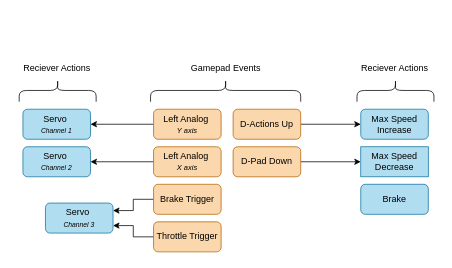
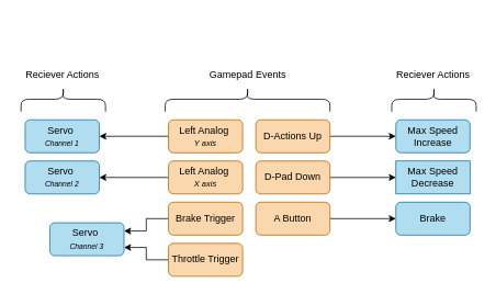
  <mxCell id="0" />
  <mxCell id="1" parent="0" />
  <mxCell id="2" value="Servo&amp;nbsp;&lt;div&gt;&lt;font size=&quot;1&quot; style=&quot;&quot;&gt;&lt;i style=&quot;font-size: 9px;&quot;&gt;Channel 1&lt;/i&gt;&lt;/font&gt;&lt;/div&gt;" style="rounded=1;whiteSpace=wrap;html=1;fillColor=#b1ddf0;strokeColor=#10739e;" vertex="1" parent="1"><mxGeometry x="30" y="145" width="90" height="40" as="geometry" /></mxCell>
  <mxCell id="3" value="Servo&amp;nbsp;&lt;div&gt;&lt;font size=&quot;1&quot; style=&quot;&quot;&gt;&lt;i style=&quot;font-size: 9px;&quot;&gt;Channel 2&lt;/i&gt;&lt;/font&gt;&lt;/div&gt;" style="rounded=1;whiteSpace=wrap;html=1;fillColor=#b1ddf0;strokeColor=#10739e;" vertex="1" parent="1"><mxGeometry x="30" y="195" width="90" height="40" as="geometry" /></mxCell>
  <mxCell id="4" value="Servo&amp;nbsp;&lt;div&gt;&lt;font size=&quot;1&quot; style=&quot;&quot;&gt;&lt;i style=&quot;font-size: 9px;&quot;&gt;Channel 3&lt;/i&gt;&lt;/font&gt;&lt;/div&gt;" style="rounded=1;whiteSpace=wrap;html=1;fillColor=#b1ddf0;strokeColor=#10739e;" vertex="1" parent="1"><mxGeometry x="60" y="270" width="90" height="40" as="geometry" /></mxCell>
  <mxCell id="5" style="edgeStyle=orthogonalEdgeStyle;rounded=0;orthogonalLoop=1;jettySize=auto;html=1;exitX=0;exitY=0.5;exitDx=0;exitDy=0;entryX=1;entryY=0.5;entryDx=0;entryDy=0;" edge="1" parent="1" source="6" target="2"><mxGeometry relative="1" as="geometry" /></mxCell>
  <mxCell id="6" value="Left Analog&amp;nbsp;&lt;div&gt;&lt;font size=&quot;1&quot;&gt;&lt;i&gt;Y axis&lt;/i&gt;&lt;/font&gt;&lt;/div&gt;" style="rounded=1;whiteSpace=wrap;html=1;fillColor=#fad7ac;strokeColor=#b46504;" vertex="1" parent="1"><mxGeometry x="204" y="145" width="90" height="40" as="geometry" /></mxCell>
  <mxCell id="7" style="edgeStyle=orthogonalEdgeStyle;rounded=0;orthogonalLoop=1;jettySize=auto;html=1;exitX=0;exitY=0.5;exitDx=0;exitDy=0;entryX=1;entryY=0.5;entryDx=0;entryDy=0;" edge="1" parent="1" source="8" target="3"><mxGeometry relative="1" as="geometry" /></mxCell>
  <mxCell id="8" value="Left Analog&amp;nbsp;&lt;div&gt;&lt;font size=&quot;1&quot;&gt;&lt;i&gt;X axis&lt;/i&gt;&lt;/font&gt;&lt;/div&gt;" style="rounded=1;whiteSpace=wrap;html=1;fillColor=#fad7ac;strokeColor=#b46504;" vertex="1" parent="1"><mxGeometry x="204" y="195" width="90" height="40" as="geometry" /></mxCell>
  <mxCell id="9" style="edgeStyle=orthogonalEdgeStyle;rounded=0;orthogonalLoop=1;jettySize=auto;html=1;exitX=0;exitY=0.5;exitDx=0;exitDy=0;entryX=1;entryY=0.25;entryDx=0;entryDy=0;" edge="1" parent="1" source="10" target="4"><mxGeometry relative="1" as="geometry" /></mxCell>
  <mxCell id="10" value="Brake Trigger" style="rounded=1;whiteSpace=wrap;html=1;fillColor=#fad7ac;strokeColor=#b46504;" vertex="1" parent="1"><mxGeometry x="204" y="245" width="90" height="40" as="geometry" /></mxCell>
  <mxCell id="11" style="edgeStyle=orthogonalEdgeStyle;rounded=0;orthogonalLoop=1;jettySize=auto;html=1;exitX=0;exitY=0.5;exitDx=0;exitDy=0;entryX=1;entryY=0.75;entryDx=0;entryDy=0;" edge="1" parent="1" source="12" target="4"><mxGeometry relative="1" as="geometry" /></mxCell>
  <mxCell id="12" value="Throttle Trigger" style="rounded=1;whiteSpace=wrap;html=1;fillColor=#fad7ac;strokeColor=#b46504;" vertex="1" parent="1"><mxGeometry x="204" y="295" width="90" height="40" as="geometry" /></mxCell>
  <mxCell id="13" style="edgeStyle=orthogonalEdgeStyle;rounded=0;orthogonalLoop=1;jettySize=auto;html=1;exitX=1;exitY=0.5;exitDx=0;exitDy=0;entryX=0;entryY=0.5;entryDx=0;entryDy=0;" edge="1" parent="1" source="14" target="19"><mxGeometry relative="1" as="geometry" /></mxCell>
  <mxCell id="14" value="D-Actions Up" style="rounded=1;whiteSpace=wrap;html=1;fillColor=#fad7ac;strokeColor=#b46504;" vertex="1" parent="1"><mxGeometry x="310" y="145" width="90" height="40" as="geometry" /></mxCell>
  <mxCell id="15" style="edgeStyle=orthogonalEdgeStyle;rounded=0;orthogonalLoop=1;jettySize=auto;html=1;exitX=1;exitY=0.5;exitDx=0;exitDy=0;entryX=0;entryY=0.5;entryDx=0;entryDy=0;" edge="1" parent="1" source="16" target="20"><mxGeometry relative="1" as="geometry" /></mxCell>
  <mxCell id="16" value="D-Pad Down" style="rounded=1;whiteSpace=wrap;html=1;fillColor=#fad7ac;strokeColor=#b46504;" vertex="1" parent="1"><mxGeometry x="310" y="195" width="90" height="40" as="geometry" /></mxCell>
+ <mxCell id="17" style="edgeStyle=orthogonalEdgeStyle;rounded=0;orthogonalLoop=1;jettySize=auto;html=1;exitX=1;exitY=0.5;exitDx=0;exitDy=0;entryX=0;entryY=0.5;entryDx=0;entryDy=0;" edge="1" parent="1" source="18" target="21"><mxGeometry relative="1" as="geometry" /></mxCell>
+ <mxCell id="18" value="A Button" style="rounded=1;whiteSpace=wrap;html=1;fillColor=#fad7ac;strokeColor=#b46504;" vertex="1" parent="1"><mxGeometry x="310" y="245" width="90" height="40" as="geometry" /></mxCell>
  <mxCell id="19" value="Max Speed Increase" style="rounded=1;whiteSpace=wrap;html=1;fillColor=#b1ddf0;strokeColor=#10739e;" vertex="1" parent="1"><mxGeometry x="480" y="145" width="90" height="40" as="geometry" /></mxCell>
  <mxCell id="20" value="Max Speed Decrease" style="whiteSpace=wrap;html=1;fillColor=#b1ddf0;strokeColor=#10739e;rounded=0;" vertex="1" parent="1"><mxGeometry x="480" y="195" width="90" height="40" as="geometry" /></mxCell>
  <mxCell id="21" value="Brake" style="rounded=1;whiteSpace=wrap;html=1;fillColor=#b1ddf0;strokeColor=#10739e;" vertex="1" parent="1"><mxGeometry x="480" y="245" width="90" height="40" as="geometry" /></mxCell>
  <mxCell id="22" value="" style="shape=curlyBracket;whiteSpace=wrap;html=1;rounded=1;flipH=1;labelPosition=right;verticalLabelPosition=middle;align=left;verticalAlign=middle;rotation=-90;" vertex="1" parent="1"><mxGeometry x="285" y="20" width="30" height="200" as="geometry" /></mxCell>
  <mxCell id="23" value="Gamepad Events" style="text;html=1;align=center;verticalAlign=middle;resizable=0;points=[];autosize=1;strokeColor=none;fillColor=none;" vertex="1" parent="1"><mxGeometry x="240" y="75" width="120" height="30" as="geometry" /></mxCell>
  <mxCell id="24" value="" style="shape=curlyBracket;whiteSpace=wrap;html=1;rounded=1;flipH=1;labelPosition=right;verticalLabelPosition=middle;align=left;verticalAlign=middle;rotation=-90;" vertex="1" parent="1"><mxGeometry x="61.25" y="68.75" width="30" height="102.5" as="geometry" /></mxCell>
  <mxCell id="25" value="Reciever Actions" style="text;html=1;align=center;verticalAlign=middle;resizable=0;points=[];autosize=1;strokeColor=none;fillColor=none;" vertex="1" parent="1"><mxGeometry x="20" y="75" width="110" height="30" as="geometry" /></mxCell>
  <mxCell id="26" value="" style="shape=curlyBracket;whiteSpace=wrap;html=1;rounded=1;flipH=1;labelPosition=right;verticalLabelPosition=middle;align=left;verticalAlign=middle;rotation=-90;" vertex="1" parent="1"><mxGeometry x="511.25" y="68.75" width="30" height="102.5" as="geometry" /></mxCell>
  <mxCell id="27" value="Reciever Actions" style="text;html=1;align=center;verticalAlign=middle;resizable=0;points=[];autosize=1;strokeColor=none;fillColor=none;" vertex="1" parent="1"><mxGeometry x="470" y="75" width="110" height="30" as="geometry" /></mxCell>
